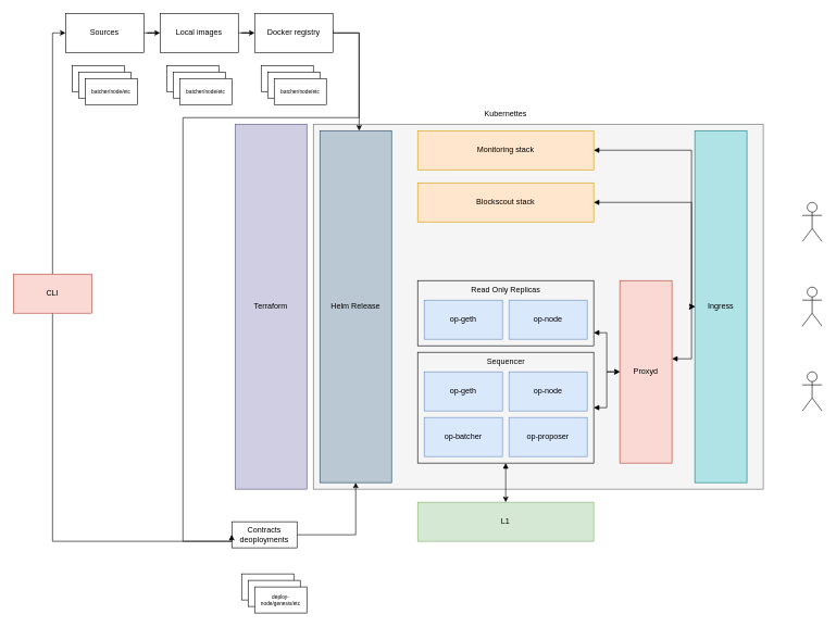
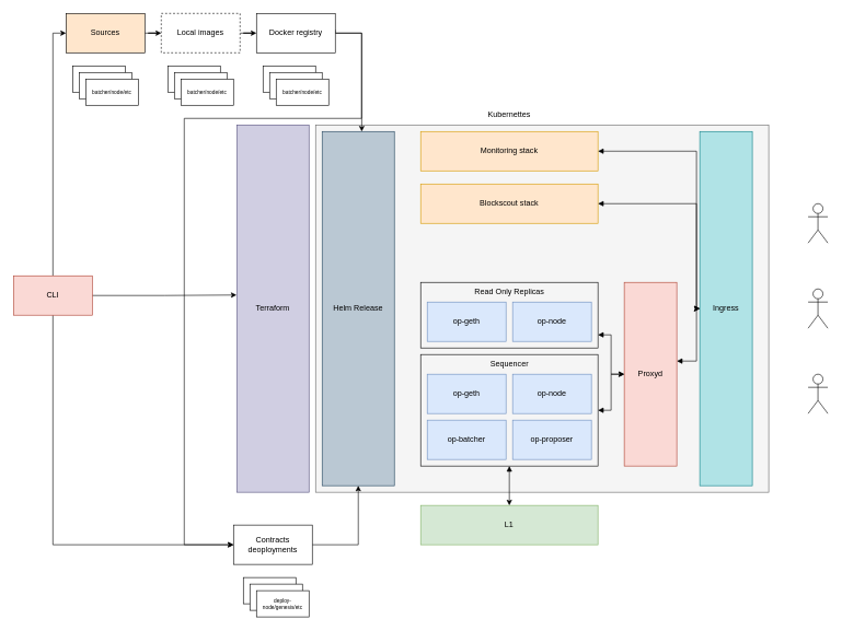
  <mxCell id="0" />
  <mxCell id="1" parent="0" />
  <mxCell id="2" value="" style="rounded=0;whiteSpace=wrap;html=1;fillColor=#f5f5f5;strokeColor=#666666;fontColor=#333333;" vertex="1" parent="1"><mxGeometry x="480" y="190" width="690" height="560" as="geometry" /></mxCell>
  <mxCell id="3" value="" style="edgeStyle=orthogonalEdgeStyle;rounded=0;orthogonalLoop=1;jettySize=auto;html=1;" edge="1" parent="1" source="51" target="45"><mxGeometry relative="1" as="geometry" /></mxCell>
  <mxCell id="4" value="" style="edgeStyle=orthogonalEdgeStyle;rounded=0;orthogonalLoop=1;jettySize=auto;html=1;" edge="1" parent="1" source="45" target="39"><mxGeometry relative="1" as="geometry" /></mxCell>
  <mxCell id="5" style="edgeStyle=orthogonalEdgeStyle;rounded=0;orthogonalLoop=1;jettySize=auto;html=1;entryX=0.548;entryY=0;entryDx=0;entryDy=0;entryPerimeter=0;" edge="1" parent="1" target="11"><mxGeometry relative="1" as="geometry"><mxPoint x="510" y="45" as="sourcePoint" /><mxPoint x="545" y="195" as="targetPoint" /><Array as="points"><mxPoint x="510" y="50" /><mxPoint x="550" y="50" /></Array></mxGeometry></mxCell>
  <mxCell id="6" style="edgeStyle=orthogonalEdgeStyle;rounded=0;orthogonalLoop=1;jettySize=auto;html=1;entryX=0;entryY=0.5;entryDx=0;entryDy=0;" edge="1" parent="1" source="39" target="15"><mxGeometry relative="1" as="geometry"><Array as="points"><mxPoint x="550" y="50" /><mxPoint x="550" y="180" /><mxPoint x="280" y="180" /><mxPoint x="280" y="830" /></Array></mxGeometry></mxCell>
  <mxCell id="7" value="L1" style="rounded=0;whiteSpace=wrap;html=1;fillColor=#d5e8d4;strokeColor=#82b366;" vertex="1" parent="1"><mxGeometry x="640" y="770" width="270" height="60" as="geometry" /></mxCell>
  <mxCell id="8" style="edgeStyle=orthogonalEdgeStyle;rounded=0;orthogonalLoop=1;jettySize=auto;html=1;entryX=0;entryY=0.5;entryDx=0;entryDy=0;startArrow=block;startFill=1;" edge="1" parent="1" source="9" target="13"><mxGeometry relative="1" as="geometry"><Array as="points"><mxPoint x="1060" y="550" /><mxPoint x="1060" y="470" /></Array></mxGeometry></mxCell>
  <mxCell id="9" value="Proxyd" style="rounded=0;whiteSpace=wrap;html=1;fillColor=#fad9d5;strokeColor=#ae4132;" vertex="1" parent="1"><mxGeometry x="950" y="430" width="80" height="280" as="geometry" /></mxCell>
  <mxCell id="10" value="Blockscout stack" style="rounded=0;whiteSpace=wrap;html=1;fillColor=#ffe6cc;strokeColor=#d79b00;" vertex="1" parent="1"><mxGeometry x="640" y="280" width="270" height="60" as="geometry" /></mxCell>
  <mxCell id="11" value="Helm Release" style="rounded=0;whiteSpace=wrap;html=1;fillColor=#bac8d3;strokeColor=#23445d;" vertex="1" parent="1"><mxGeometry x="490" y="200" width="110" height="540" as="geometry" /></mxCell>
  <mxCell id="12" value="Terraform" style="rounded=0;whiteSpace=wrap;html=1;fillColor=#d0cee2;strokeColor=#56517e;" vertex="1" parent="1"><mxGeometry x="360" y="190" width="110" height="560" as="geometry" /></mxCell>
  <mxCell id="13" value="Ingress" style="rounded=0;whiteSpace=wrap;html=1;fillColor=#b0e3e6;strokeColor=#0e8088;" vertex="1" parent="1"><mxGeometry x="1065" y="200" width="80" height="540" as="geometry" /></mxCell>
  <mxCell id="14" style="edgeStyle=orthogonalEdgeStyle;rounded=0;orthogonalLoop=1;jettySize=auto;html=1;entryX=0.5;entryY=1;entryDx=0;entryDy=0;" edge="1" parent="1" source="15" target="11"><mxGeometry relative="1" as="geometry" /></mxCell>
- <mxCell id="15" value="Contracts deoployments" style="rounded=0;whiteSpace=wrap;html=1;" vertex="1" parent="1"><mxGeometry x="355" y="800" width="100" height="40" as="geometry" /></mxCell>
+ <mxCell id="15" value="Contracts deoployments" style="rounded=0;whiteSpace=wrap;html=1;" vertex="1" parent="1"><mxGeometry x="355" y="800" width="120" height="60" as="geometry" /></mxCell>
  <mxCell id="16" value="Monitoring stack" style="rounded=0;whiteSpace=wrap;html=1;fillColor=#ffe6cc;strokeColor=#d79b00;" vertex="1" parent="1"><mxGeometry x="640" y="200" width="270" height="60" as="geometry" /></mxCell>
  <mxCell id="17" style="edgeStyle=orthogonalEdgeStyle;rounded=0;orthogonalLoop=1;jettySize=auto;html=1;entryX=0;entryY=0.5;entryDx=0;entryDy=0;startArrow=block;startFill=1;" edge="1" parent="1" source="16" target="13"><mxGeometry relative="1" as="geometry"><Array as="points"><mxPoint x="1060" y="230" /><mxPoint x="1060" y="470" /></Array></mxGeometry></mxCell>
  <mxCell id="18" style="edgeStyle=orthogonalEdgeStyle;rounded=0;orthogonalLoop=1;jettySize=auto;html=1;entryX=0;entryY=0.5;entryDx=0;entryDy=0;startArrow=block;startFill=1;" edge="1" parent="1" source="10" target="13"><mxGeometry relative="1" as="geometry"><Array as="points"><mxPoint x="1060" y="310" /><mxPoint x="1060" y="470" /></Array></mxGeometry></mxCell>
  <mxCell id="19" value="" style="group" vertex="1" connectable="0" parent="1"><mxGeometry x="640" y="430" width="270" height="100" as="geometry" /></mxCell>
  <mxCell id="20" value="" style="group" vertex="1" connectable="0" parent="19"><mxGeometry x="2" width="270" height="100" as="geometry" /></mxCell>
  <mxCell id="21" value="" style="rounded=0;whiteSpace=wrap;html=1;fillColor=none;" vertex="1" parent="20"><mxGeometry x="-2" width="270" height="100" as="geometry" /></mxCell>
  <mxCell id="22" value="op-geth" style="rounded=0;whiteSpace=wrap;html=1;fillColor=#dae8fc;strokeColor=#6c8ebf;" vertex="1" parent="20"><mxGeometry x="8" y="30" width="120" height="60" as="geometry" /></mxCell>
  <mxCell id="23" value="op-node" style="rounded=0;whiteSpace=wrap;html=1;fillColor=#dae8fc;strokeColor=#6c8ebf;" vertex="1" parent="20"><mxGeometry x="138" y="30" width="120" height="60" as="geometry" /></mxCell>
  <mxCell id="24" value="Read Only Replicas" style="text;html=1;align=center;verticalAlign=middle;whiteSpace=wrap;rounded=0;" vertex="1" parent="20"><mxGeometry x="75.5" width="115" height="30" as="geometry" /></mxCell>
  <mxCell id="25" value="" style="group" vertex="1" connectable="0" parent="1"><mxGeometry x="640" y="540" width="270" height="170" as="geometry" /></mxCell>
  <mxCell id="26" value="" style="rounded=0;whiteSpace=wrap;html=1;fillColor=none;" vertex="1" parent="25"><mxGeometry width="270" height="170" as="geometry" /></mxCell>
  <mxCell id="27" value="op-geth" style="rounded=0;whiteSpace=wrap;html=1;fillColor=#dae8fc;strokeColor=#6c8ebf;" vertex="1" parent="25"><mxGeometry x="10" y="30" width="120" height="60" as="geometry" /></mxCell>
  <mxCell id="28" value="op-node" style="rounded=0;whiteSpace=wrap;html=1;fillColor=#dae8fc;strokeColor=#6c8ebf;" vertex="1" parent="25"><mxGeometry x="140" y="30" width="120" height="60" as="geometry" /></mxCell>
  <mxCell id="29" value="op-batcher" style="rounded=0;whiteSpace=wrap;html=1;fillColor=#dae8fc;strokeColor=#6c8ebf;" vertex="1" parent="25"><mxGeometry x="10" y="100" width="120" height="60" as="geometry" /></mxCell>
  <mxCell id="30" value="op-proposer" style="rounded=0;whiteSpace=wrap;html=1;fillColor=#dae8fc;strokeColor=#6c8ebf;" vertex="1" parent="25"><mxGeometry x="140" y="100" width="120" height="60" as="geometry" /></mxCell>
  <mxCell id="31" value="Sequencer" style="text;html=1;align=center;verticalAlign=middle;whiteSpace=wrap;rounded=0;" vertex="1" parent="25"><mxGeometry x="97.5" width="75" height="30" as="geometry" /></mxCell>
  <mxCell id="32" style="edgeStyle=orthogonalEdgeStyle;rounded=0;orthogonalLoop=1;jettySize=auto;html=1;startArrow=block;startFill=1;" edge="1" parent="1" source="26" target="9"><mxGeometry relative="1" as="geometry" /></mxCell>
  <mxCell id="33" style="edgeStyle=orthogonalEdgeStyle;rounded=0;orthogonalLoop=1;jettySize=auto;html=1;entryX=0;entryY=0.5;entryDx=0;entryDy=0;startArrow=block;startFill=1;" edge="1" parent="1" source="21" target="9"><mxGeometry relative="1" as="geometry"><Array as="points"><mxPoint x="930" y="510" /><mxPoint x="930" y="570" /></Array></mxGeometry></mxCell>
  <mxCell id="34" style="edgeStyle=orthogonalEdgeStyle;rounded=0;orthogonalLoop=1;jettySize=auto;html=1;entryX=0;entryY=0.5;entryDx=0;entryDy=0;" edge="1" parent="1" source="37" target="51"><mxGeometry relative="1" as="geometry"><mxPoint x="90" y="180" as="targetPoint" /></mxGeometry></mxCell>
+ <mxCell id="35" style="edgeStyle=orthogonalEdgeStyle;rounded=0;orthogonalLoop=1;jettySize=auto;html=1;entryX=-0.003;entryY=0.463;entryDx=0;entryDy=0;entryPerimeter=0;" edge="1" parent="1" source="37" target="12"><mxGeometry relative="1" as="geometry"><mxPoint x="330" y="450" as="targetPoint" /></mxGeometry></mxCell>
  <mxCell id="36" style="edgeStyle=orthogonalEdgeStyle;rounded=0;orthogonalLoop=1;jettySize=auto;html=1;entryX=0;entryY=0.5;entryDx=0;entryDy=0;exitX=0.5;exitY=1;exitDx=0;exitDy=0;" edge="1" parent="1" source="37" target="15"><mxGeometry relative="1" as="geometry"><mxPoint x="345" y="832.5" as="targetPoint" /><mxPoint x="80" y="477.5" as="sourcePoint" /><Array as="points"><mxPoint x="80" y="830" /></Array></mxGeometry></mxCell>
  <mxCell id="37" value="CLI" style="rounded=0;whiteSpace=wrap;html=1;fillColor=#fad9d5;strokeColor=#ae4132;" vertex="1" parent="1"><mxGeometry x="20" y="420" width="120" height="60" as="geometry" /></mxCell>
  <mxCell id="38" value="" style="group" vertex="1" connectable="0" parent="1"><mxGeometry x="390" y="20" width="120" height="140" as="geometry" /></mxCell>
  <mxCell id="39" value="Docker registry" style="rounded=0;whiteSpace=wrap;html=1;" vertex="1" parent="38"><mxGeometry width="120" height="60" as="geometry" /></mxCell>
  <mxCell id="40" value="" style="group" vertex="1" connectable="0" parent="38"><mxGeometry x="10" y="80" width="100" height="60" as="geometry" /></mxCell>
  <mxCell id="41" value="" style="rounded=0;whiteSpace=wrap;html=1;aspect=fixed;" vertex="1" parent="40"><mxGeometry width="80" height="40" as="geometry" /></mxCell>
  <mxCell id="42" value="" style="rounded=0;whiteSpace=wrap;html=1;aspect=fixed;" vertex="1" parent="40"><mxGeometry x="10" y="10" width="80" height="40" as="geometry" /></mxCell>
  <mxCell id="43" value="&lt;span style=&quot;font-size: 8px;&quot;&gt;batcher/node/etc&lt;/span&gt;" style="rounded=0;whiteSpace=wrap;html=1;aspect=fixed;" vertex="1" parent="40"><mxGeometry x="20" y="20" width="80" height="40" as="geometry" /></mxCell>
  <mxCell id="44" value="" style="group" vertex="1" connectable="0" parent="1"><mxGeometry x="245" y="20" width="120" height="140" as="geometry" /></mxCell>
- <mxCell id="45" value="Local images" style="rounded=0;whiteSpace=wrap;html=1;" vertex="1" parent="44"><mxGeometry width="120" height="60" as="geometry" /></mxCell>
+ <mxCell id="45" value="Local images" style="rounded=0;whiteSpace=wrap;html=1;dashed=1;" vertex="1" parent="44"><mxGeometry width="120" height="60" as="geometry" /></mxCell>
  <mxCell id="46" value="" style="group" vertex="1" connectable="0" parent="44"><mxGeometry x="10" y="80" width="100" height="60" as="geometry" /></mxCell>
  <mxCell id="47" value="" style="rounded=0;whiteSpace=wrap;html=1;aspect=fixed;" vertex="1" parent="46"><mxGeometry width="80" height="40" as="geometry" /></mxCell>
  <mxCell id="48" value="" style="rounded=0;whiteSpace=wrap;html=1;aspect=fixed;" vertex="1" parent="46"><mxGeometry x="10" y="10" width="80" height="40" as="geometry" /></mxCell>
  <mxCell id="49" value="&lt;span style=&quot;font-size: 8px;&quot;&gt;batcher/node/etc&lt;/span&gt;" style="rounded=0;whiteSpace=wrap;html=1;aspect=fixed;" vertex="1" parent="46"><mxGeometry x="20" y="20" width="80" height="40" as="geometry" /></mxCell>
  <mxCell id="50" value="" style="group" vertex="1" connectable="0" parent="1"><mxGeometry x="100" y="20" width="120" height="140" as="geometry" /></mxCell>
- <mxCell id="51" value="Sources" style="rounded=0;whiteSpace=wrap;html=1;" vertex="1" parent="50"><mxGeometry width="120" height="60" as="geometry" /></mxCell>
+ <mxCell id="51" value="Sources" style="rounded=0;whiteSpace=wrap;html=1;fillColor=#ffe6cc;" vertex="1" parent="50"><mxGeometry width="120" height="60" as="geometry" /></mxCell>
  <mxCell id="52" value="" style="group" vertex="1" connectable="0" parent="50"><mxGeometry x="10" y="80" width="100" height="60" as="geometry" /></mxCell>
  <mxCell id="53" value="" style="rounded=0;whiteSpace=wrap;html=1;aspect=fixed;" vertex="1" parent="52"><mxGeometry width="80" height="40" as="geometry" /></mxCell>
  <mxCell id="54" value="" style="rounded=0;whiteSpace=wrap;html=1;aspect=fixed;" vertex="1" parent="52"><mxGeometry x="10" y="10" width="80" height="40" as="geometry" /></mxCell>
  <mxCell id="55" value="&lt;font style=&quot;font-size: 8px;&quot;&gt;batcher/node/etc&lt;/font&gt;" style="rounded=0;whiteSpace=wrap;html=1;aspect=fixed;" vertex="1" parent="52"><mxGeometry x="20" y="20" width="80" height="40" as="geometry" /></mxCell>
  <mxCell id="56" value="Kubernettes" style="text;html=1;align=center;verticalAlign=middle;whiteSpace=wrap;rounded=0;" vertex="1" parent="1"><mxGeometry x="745" y="160" width="60" height="30" as="geometry" /></mxCell>
  <mxCell id="57" style="edgeStyle=orthogonalEdgeStyle;rounded=0;orthogonalLoop=1;jettySize=auto;html=1;entryX=0.5;entryY=0;entryDx=0;entryDy=0;startArrow=block;startFill=1;" edge="1" parent="1" source="26" target="7"><mxGeometry relative="1" as="geometry" /></mxCell>
  <mxCell id="58" value="" style="group" vertex="1" connectable="0" parent="1"><mxGeometry x="370" y="880" width="100" height="60" as="geometry" /></mxCell>
  <mxCell id="59" value="" style="rounded=0;whiteSpace=wrap;html=1;aspect=fixed;" vertex="1" parent="58"><mxGeometry width="80" height="40" as="geometry" /></mxCell>
  <mxCell id="60" value="" style="rounded=0;whiteSpace=wrap;html=1;aspect=fixed;" vertex="1" parent="58"><mxGeometry x="10" y="10" width="80" height="40" as="geometry" /></mxCell>
  <mxCell id="61" value="deploy-node/genesis/etc" style="rounded=0;whiteSpace=wrap;html=1;aspect=fixed;fontSize=8;" vertex="1" parent="58"><mxGeometry x="20" y="20" width="80" height="40" as="geometry" /></mxCell>
  <mxCell id="62" value="" style="group" vertex="1" connectable="0" parent="1"><mxGeometry x="1230" y="310" width="30" height="320" as="geometry" /></mxCell>
  <mxCell id="63" value="" style="shape=umlActor;verticalLabelPosition=bottom;verticalAlign=top;html=1;outlineConnect=0;" vertex="1" parent="62"><mxGeometry width="30" height="60" as="geometry" /></mxCell>
  <mxCell id="64" value="" style="shape=umlActor;verticalLabelPosition=bottom;verticalAlign=top;html=1;outlineConnect=0;" vertex="1" parent="62"><mxGeometry y="130" width="30" height="60" as="geometry" /></mxCell>
  <mxCell id="65" value="" style="shape=umlActor;verticalLabelPosition=bottom;verticalAlign=top;html=1;outlineConnect=0;" vertex="1" parent="62"><mxGeometry y="260" width="30" height="60" as="geometry" /></mxCell>
